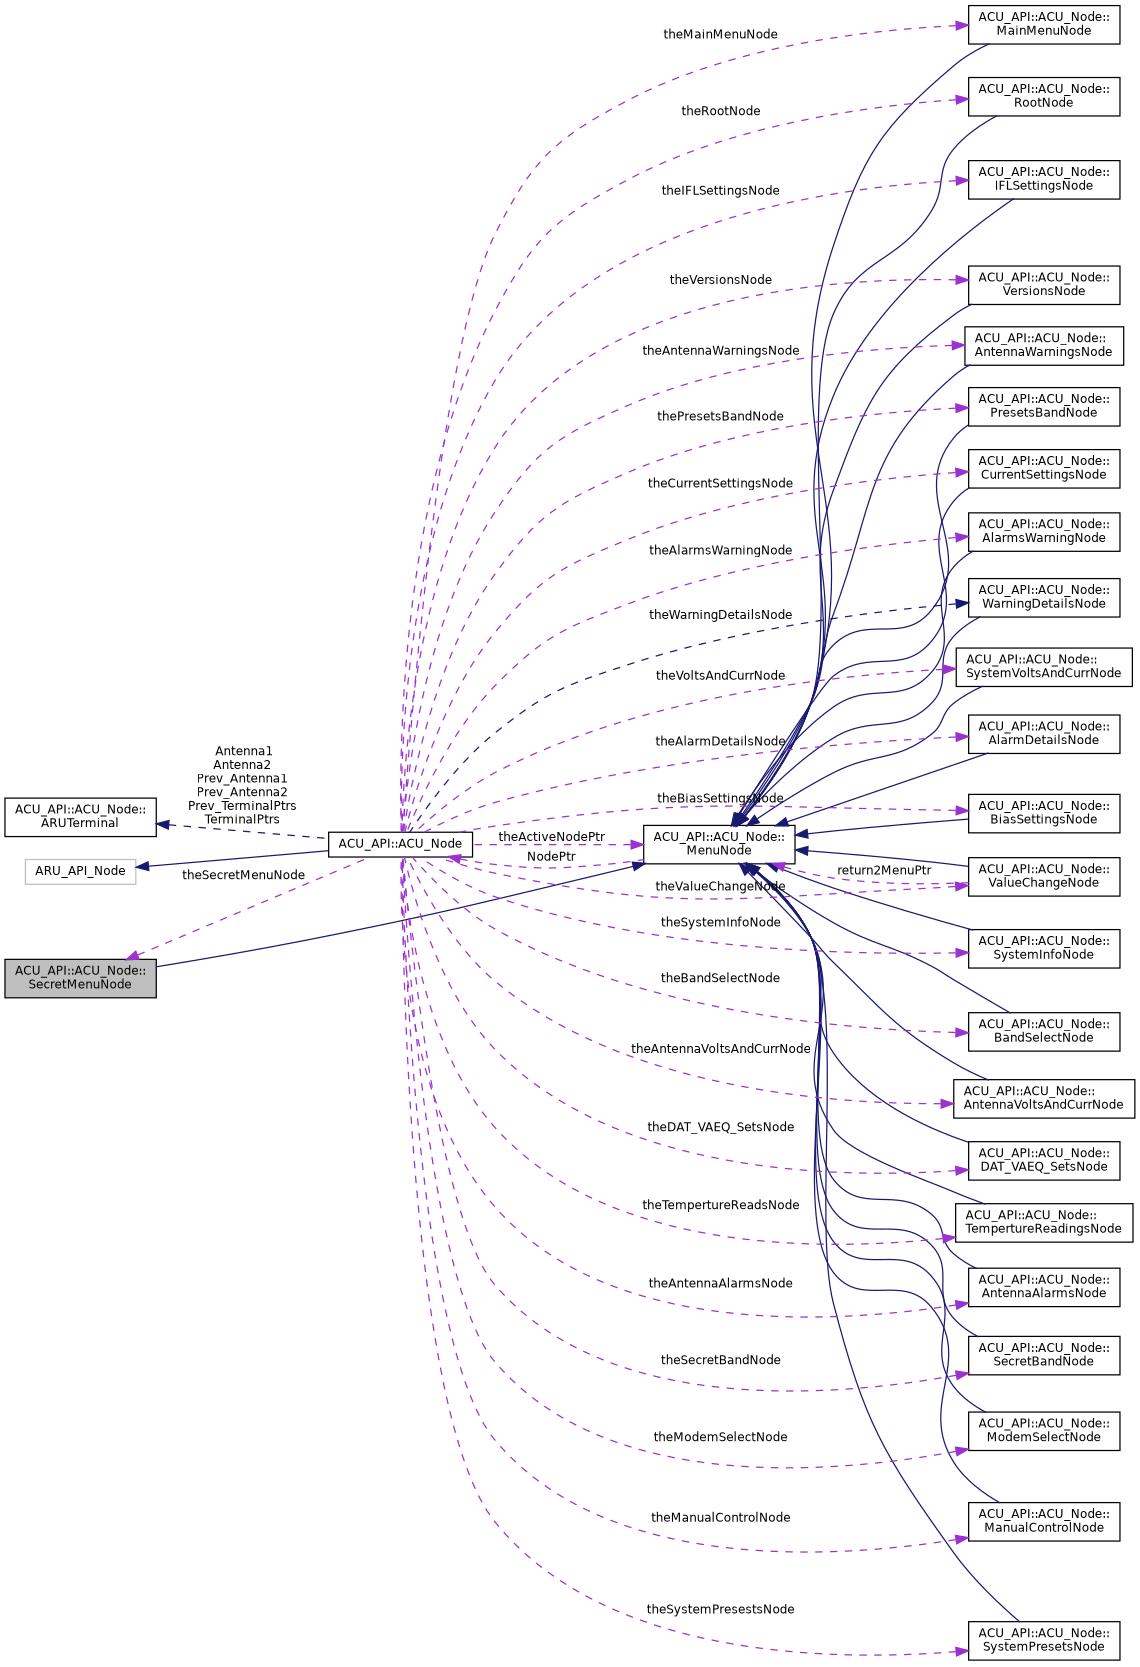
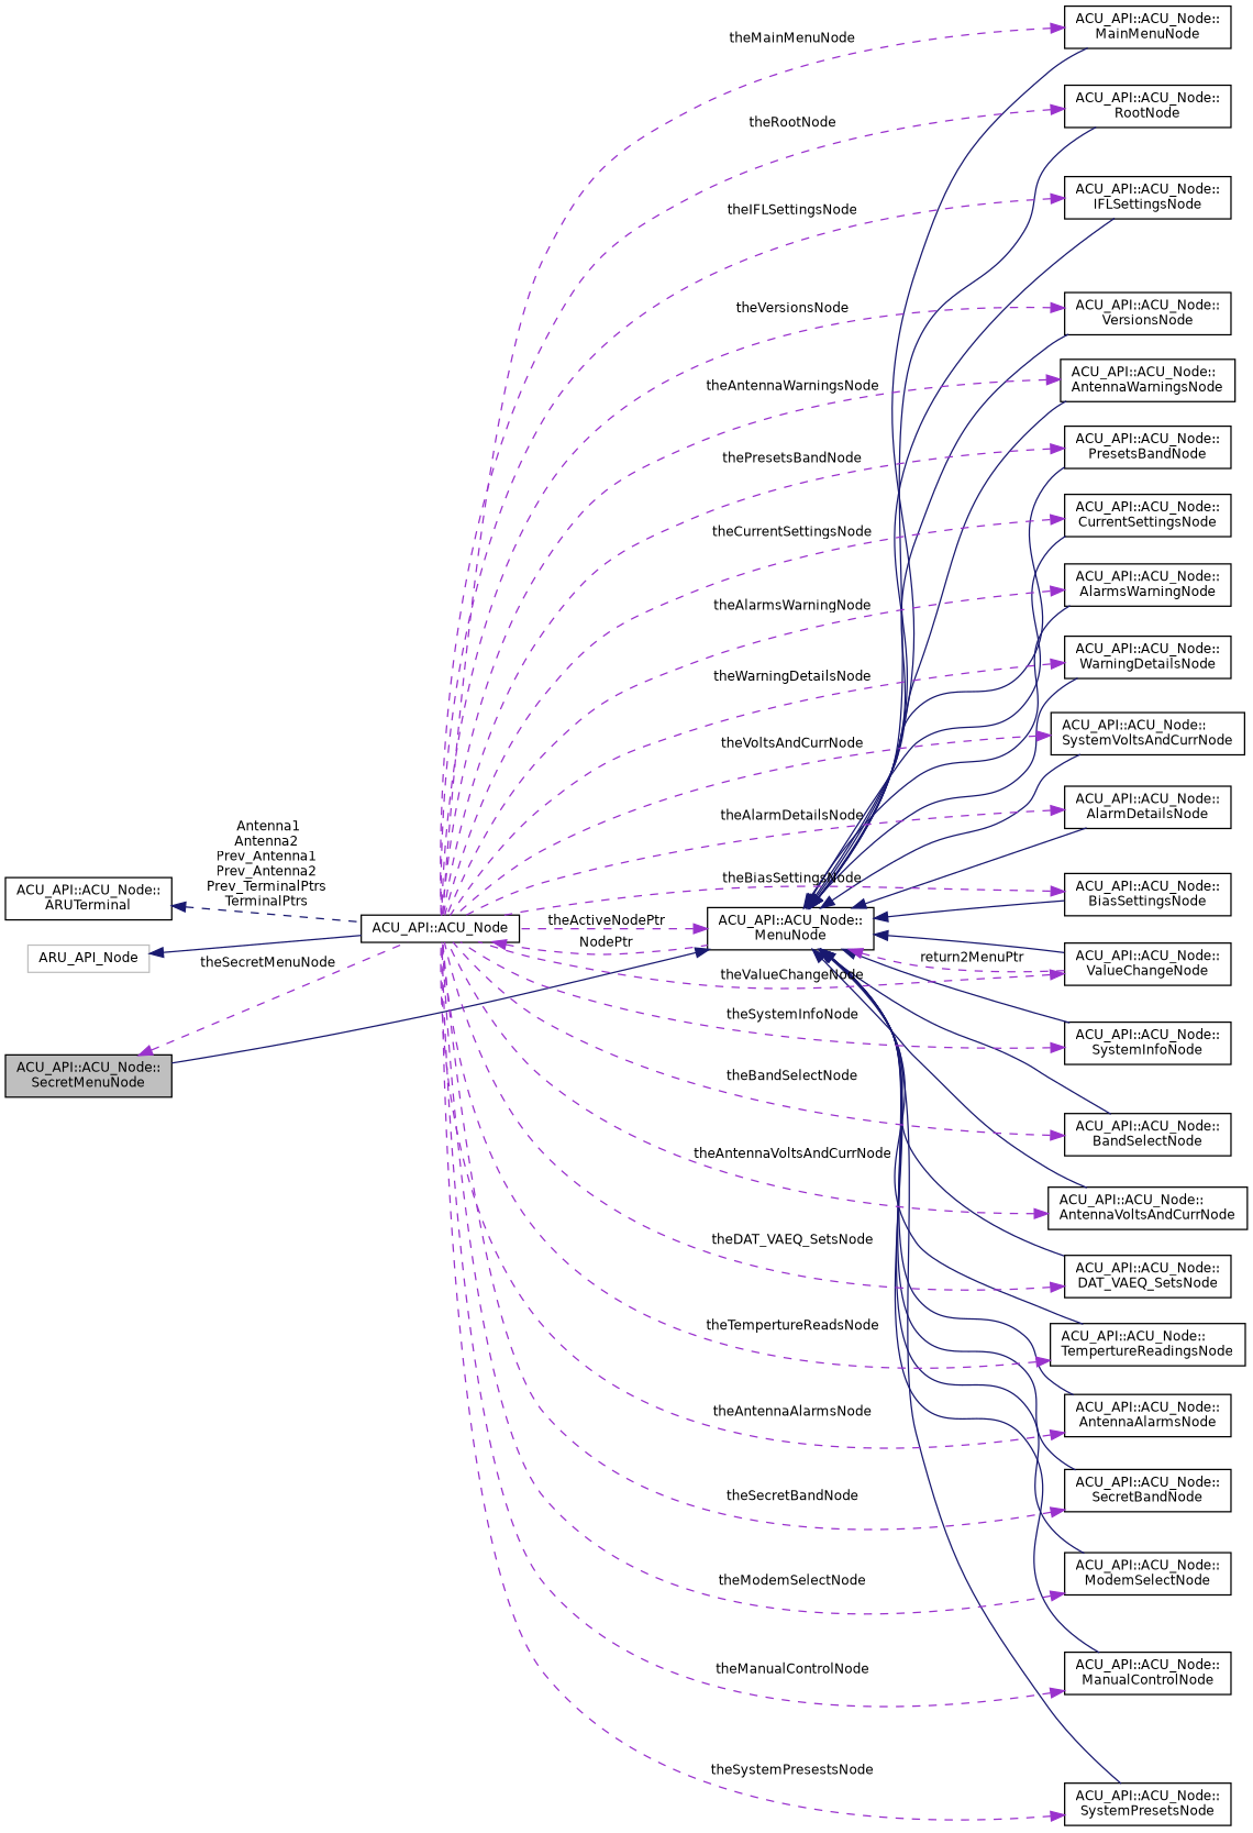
  digraph {
    rankdir=LR
    node [color=black fillcolor=white fontname=Helvetica fontsize=10 shape=record style=filled]
    edge [color=darkorchid3 dir=back fontname=Helvetica fontsize=10 labelfontname=Helvetica labelfontsize=10 style=dashed]
    n1 [fillcolor=grey75 fontcolor=black height=0.2 label="ACU_API::ACU_Node::\lSecretMenuNode" width=0.4]
    n2 [height=0.2 label="ACU_API::ACU_Node" width=0.4]
    n3 [height=0.2 label="ACU_API::ACU_Node::\lMenuNode" width=0.4]
    n4 [height=0.2 label="ACU_API::ACU_Node::\lBiasSettingsNode" width=0.4]
    n5 [height=0.2 label="ACU_API::ACU_Node::\lModemSelectNode" width=0.4]
    n6 [height=0.2 label="ACU_API::ACU_Node::\lAlarmDetailsNode" width=0.4]
    n7 [height=0.2 label="ACU_API::ACU_Node::\lIFLSettingsNode" width=0.4]
    n8 [height=0.2 label="ACU_API::ACU_Node::\lDAT_VAEQ_SetsNode" width=0.4]
    n9 [height=0.2 label="ACU_API::ACU_Node::\lCurrentSettingsNode" width=0.4]
    n10 [height=0.2 label="ACU_API::ACU_Node::\lSystemVoltsAndCurrNode" width=0.4]
    n11 [height=0.2 label="ACU_API::ACU_Node::\lAlarmsWarningNode" width=0.4]
    n12 [height=0.2 label="ACU_API::ACU_Node::\lAntennaWarningsNode" width=0.4]
    n13 [height=0.2 label="ACU_API::ACU_Node::\lPresetsBandNode" width=0.4]
    n14 [height=0.2 label="ACU_API::ACU_Node::\lSystemInfoNode" width=0.4]
    n15 [height=0.2 label="ACU_API::ACU_Node::\lValueChangeNode" width=0.4]
    n16 [height=0.2 label="ACU_API::ACU_Node::\lSecretBandNode" width=0.4]
    n17 [height=0.2 label="ACU_API::ACU_Node::\lManualControlNode" width=0.4]
    n18 [height=0.2 label="ACU_API::ACU_Node::\lSystemPresetsNode" width=0.4]
    n19 [height=0.2 label="ACU_API::ACU_Node::\lBandSelectNode" width=0.4]
    n20 [height=0.2 label="ACU_API::ACU_Node::\lAntennaVoltsAndCurrNode" width=0.4]
    n21 [height=0.2 label="ACU_API::ACU_Node::\lTempertureReadingsNode" width=0.4]
    n22 [height=0.2 label="ACU_API::ACU_Node::\lRootNode" width=0.4]
    n23 [height=0.2 label="ACU_API::ACU_Node::\lMainMenuNode" width=0.4]
    n24 [height=0.2 label="ACU_API::ACU_Node::\lAntennaAlarmsNode" width=0.4]
    n25 [height=0.2 label="ACU_API::ACU_Node::\lVersionsNode" width=0.4]
    n26 [height=0.2 label="ACU_API::ACU_Node::\lWarningDetailsNode" width=0.4]
    n27 [color=grey75 height=0.2 label=ARU_API_Node width=0.4]
    n28 [height=0.2 label="ACU_API::ACU_Node::\lARUTerminal" width=0.4]
    n1 -> n2 [label=" theSecretMenuNode"]
    n2 -> n3 [label=" NodePtr"]
    n3 -> n1 [color=midnightblue style=solid]
    n3 -> n2 [label=" theActiveNodePtr"]
    n3 -> n4 [color=midnightblue style=solid]
    n3 -> n5 [color=midnightblue style=solid]
    n3 -> n6 [color=midnightblue style=solid]
    n3 -> n7 [color=midnightblue style=solid]
    n3 -> n8 [color=midnightblue style=solid]
    n3 -> n9 [color=midnightblue style=solid]
    n3 -> n10 [color=midnightblue style=solid]
    n3 -> n11 [color=midnightblue style=solid]
    n3 -> n12 [color=midnightblue style=solid]
    n3 -> n13 [color=midnightblue style=solid]
    n3 -> n14 [color=midnightblue style=solid]
    n3 -> n15 [color=midnightblue style=solid]
    n3 -> n15 [label=" return2MenuPtr"]
    n3 -> n16 [color=midnightblue style=solid]
    n3 -> n17 [color=midnightblue style=solid]
    n3 -> n18 [color=midnightblue style=solid]
    n3 -> n19 [color=midnightblue style=solid]
    n3 -> n20 [color=midnightblue style=solid]
    n3 -> n21 [color=midnightblue style=solid]
    n3 -> n22 [color=midnightblue style=solid]
    n3 -> n23 [color=midnightblue style=solid]
    n3 -> n24 [color=midnightblue style=solid]
    n3 -> n25 [color=midnightblue style=solid]
    n3 -> n26 [color=midnightblue style=solid]
    n4 -> n2 [label=" theBiasSettingsNode"]
    n5 -> n2 [label=" theModemSelectNode"]
    n6 -> n2 [label=" theAlarmDetailsNode"]
    n7 -> n2 [label=" theIFLSettingsNode"]
    n8 -> n2 [label=" theDAT_VAEQ_SetsNode"]
    n9 -> n2 [label=" theCurrentSettingsNode"]
    n10 -> n2 [label=" theVoltsAndCurrNode"]
    n11 -> n2 [label=" theAlarmsWarningNode"]
    n12 -> n2 [label=" theAntennaWarningsNode"]
    n13 -> n2 [label=" thePresetsBandNode"]
    n14 -> n2 [label=" theSystemInfoNode"]
    n15 -> n2 [label=" theValueChangeNode"]
    n16 -> n2 [label=" theSecretBandNode"]
    n17 -> n2 [label=" theManualControlNode"]
    n18 -> n2 [label=" theSystemPresestsNode"]
    n19 -> n2 [label=" theBandSelectNode"]
    n20 -> n2 [label=" theAntennaVoltsAndCurrNode"]
    n21 -> n2 [label=" theTempertureReadsNode"]
    n22 -> n2 [label=" theRootNode"]
    n23 -> n2 [label=" theMainMenuNode"]
    n24 -> n2 [label=" theAntennaAlarmsNode"]
    n25 -> n2 [label=" theVersionsNode"]
-   n26 -> n2 [color=midnightblue label=" theWarningDetailsNode"]
+   n26 -> n2 [label=" theWarningDetailsNode"]
    n27 -> n2 [color=midnightblue style=solid]
    n28 -> n2 [color=midnightblue label=" Antenna1\nAntenna2\nPrev_Antenna1\nPrev_Antenna2\nPrev_TerminalPtrs\nTerminalPtrs"]
  }
